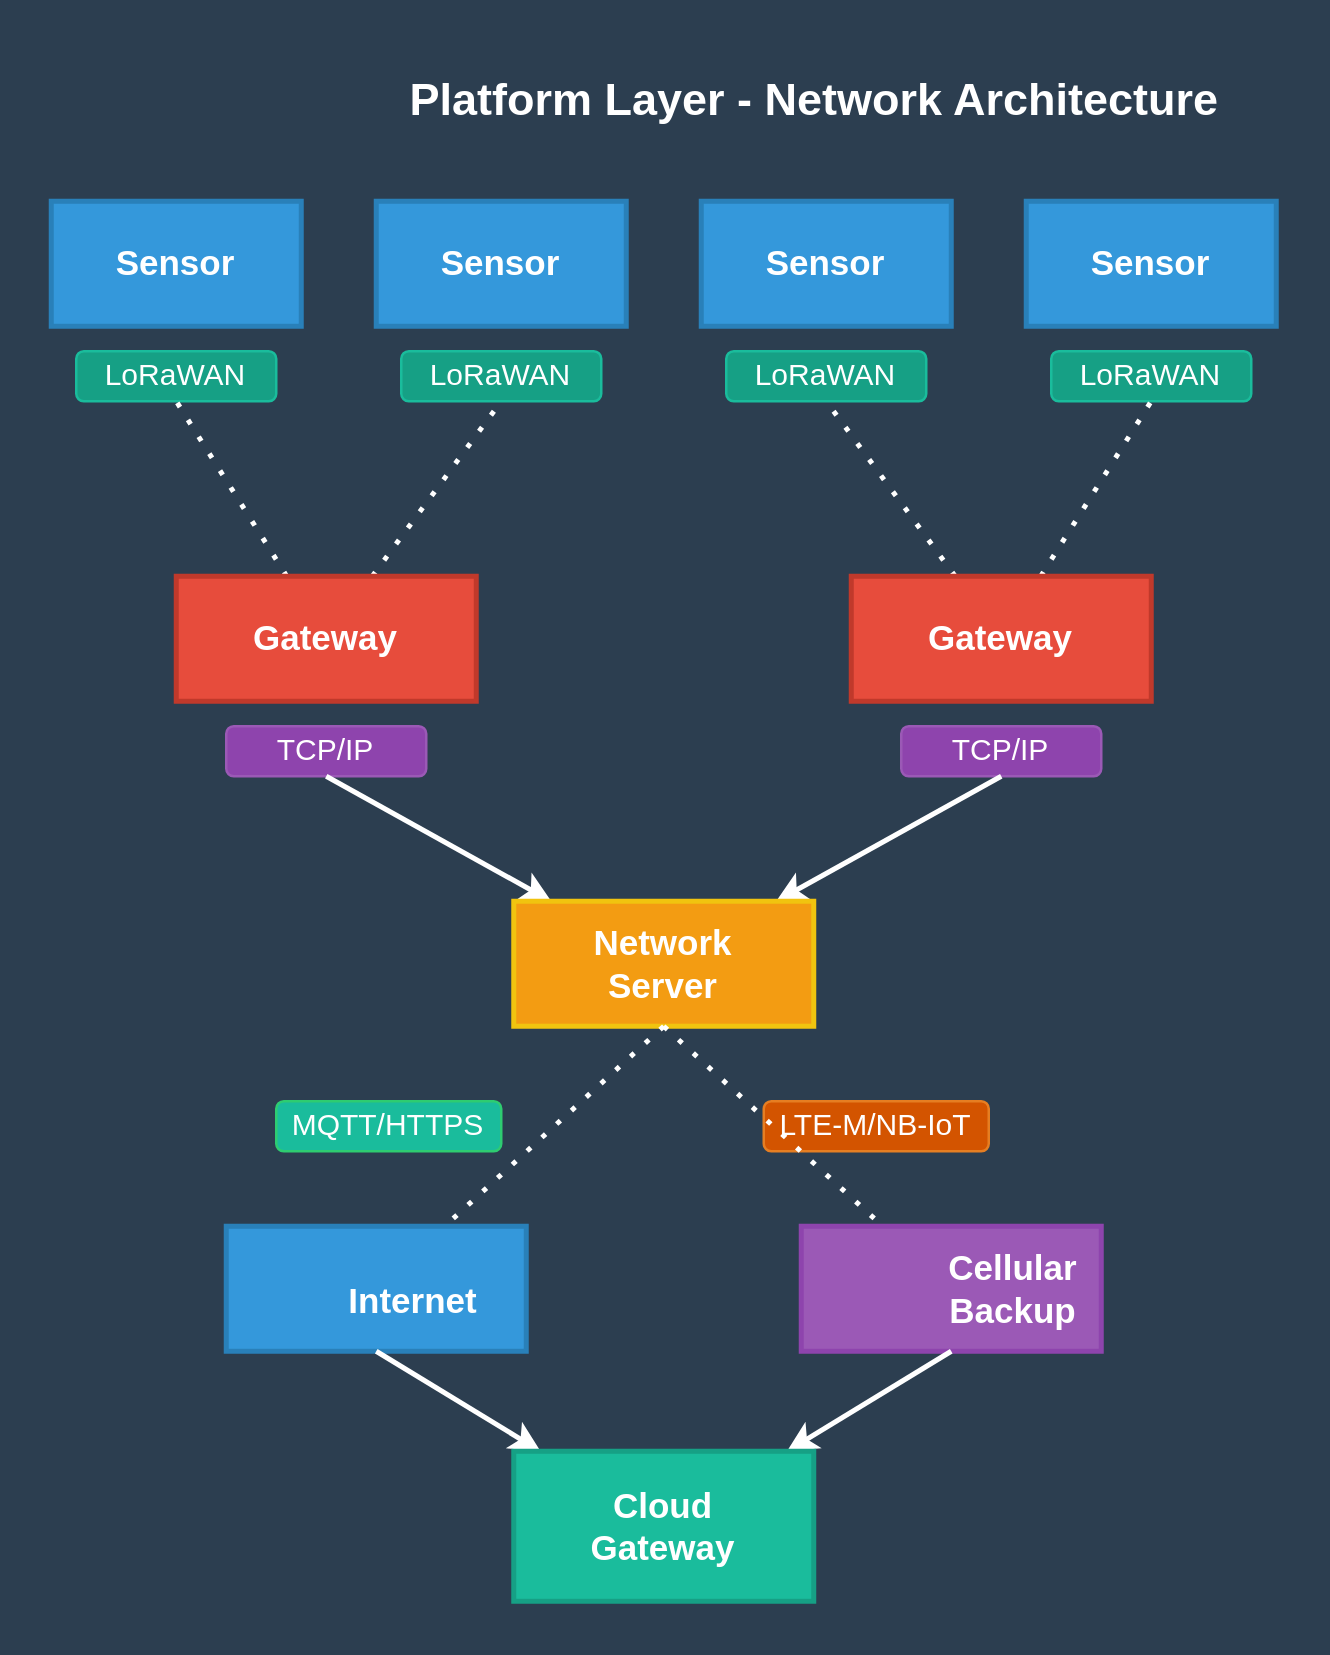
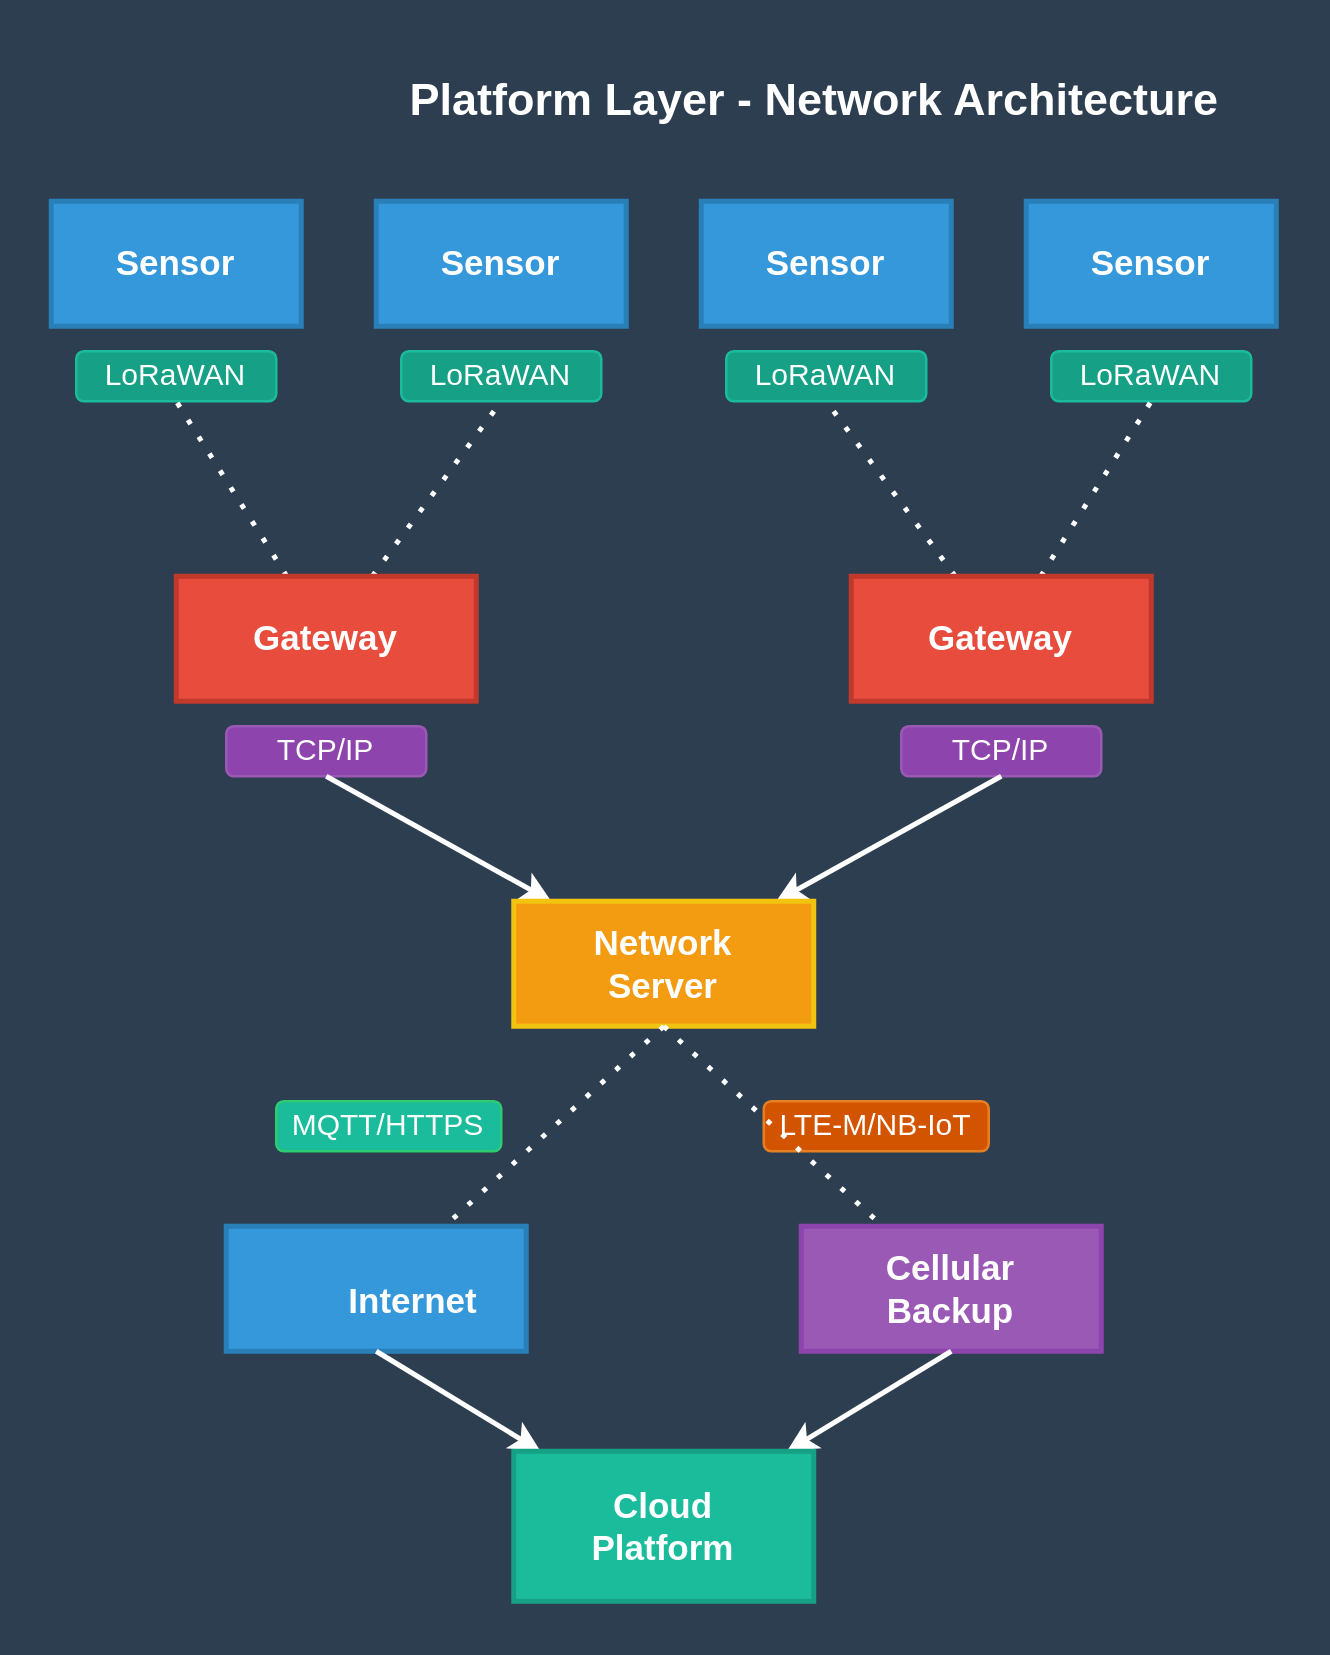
  <mxCell id="0" />
  <mxCell id="1" parent="0" />
  <mxCell id="2" value="&lt;font style=&quot;font-size: 18px;&quot; color=&quot;#FFFFFF&quot;&gt;&lt;b&gt;Platform Layer - Network Architecture&lt;/b&gt;&lt;/font&gt;" style="text;html=1;align=center;verticalAlign=middle;resizable=0;points=[];autosize=1;strokeColor=none;fillColor=none;" vertex="1" parent="1"><mxGeometry x="155" y="20" width="340" height="40" as="geometry" /></mxCell>
  <mxCell id="3" value="" style="rounded=0;whiteSpace=wrap;html=1;fillColor=#3498DB;strokeColor=#2980B9;fontColor=#FFFFFF;strokeWidth=2;" vertex="1" parent="1"><mxGeometry x="20" y="80" width="100" height="50" as="geometry" /></mxCell>
  <mxCell id="4" value="&lt;font style=&quot;font-size: 14px;&quot; color=&quot;#FFFFFF&quot;&gt;&lt;b&gt;Sensor&lt;/b&gt;&lt;/font&gt;" style="text;html=1;strokeColor=none;fillColor=none;align=center;verticalAlign=middle;whiteSpace=wrap;rounded=0;" vertex="1" parent="1"><mxGeometry x="40" y="90" width="60" height="30" as="geometry" /></mxCell>
  <mxCell id="5" value="" style="rounded=0;whiteSpace=wrap;html=1;fillColor=#3498DB;strokeColor=#2980B9;fontColor=#FFFFFF;strokeWidth=2;" vertex="1" parent="1"><mxGeometry x="150" y="80" width="100" height="50" as="geometry" /></mxCell>
  <mxCell id="6" value="&lt;font style=&quot;font-size: 14px;&quot; color=&quot;#FFFFFF&quot;&gt;&lt;b&gt;Sensor&lt;/b&gt;&lt;/font&gt;" style="text;html=1;strokeColor=none;fillColor=none;align=center;verticalAlign=middle;whiteSpace=wrap;rounded=0;" vertex="1" parent="1"><mxGeometry x="170" y="90" width="60" height="30" as="geometry" /></mxCell>
  <mxCell id="7" value="" style="rounded=0;whiteSpace=wrap;html=1;fillColor=#3498DB;strokeColor=#2980B9;fontColor=#FFFFFF;strokeWidth=2;" vertex="1" parent="1"><mxGeometry x="280" y="80" width="100" height="50" as="geometry" /></mxCell>
  <mxCell id="8" value="&lt;font style=&quot;font-size: 14px;&quot; color=&quot;#FFFFFF&quot;&gt;&lt;b&gt;Sensor&lt;/b&gt;&lt;/font&gt;" style="text;html=1;strokeColor=none;fillColor=none;align=center;verticalAlign=middle;whiteSpace=wrap;rounded=0;" vertex="1" parent="1"><mxGeometry x="300" y="90" width="60" height="30" as="geometry" /></mxCell>
  <mxCell id="9" value="" style="rounded=0;whiteSpace=wrap;html=1;fillColor=#3498DB;strokeColor=#2980B9;fontColor=#FFFFFF;strokeWidth=2;" vertex="1" parent="1"><mxGeometry x="410" y="80" width="100" height="50" as="geometry" /></mxCell>
  <mxCell id="10" value="&lt;font style=&quot;font-size: 14px;&quot; color=&quot;#FFFFFF&quot;&gt;&lt;b&gt;Sensor&lt;/b&gt;&lt;/font&gt;" style="text;html=1;strokeColor=none;fillColor=none;align=center;verticalAlign=middle;whiteSpace=wrap;rounded=0;" vertex="1" parent="1"><mxGeometry x="430" y="90" width="60" height="30" as="geometry" /></mxCell>
  <mxCell id="11" value="LoRaWAN" style="rounded=1;whiteSpace=wrap;html=1;fillColor=#16A085;strokeColor=#1ABC9C;fontColor=#FFFFFF;" vertex="1" parent="1"><mxGeometry x="30" y="140" width="80" height="20" as="geometry" /></mxCell>
  <mxCell id="12" value="LoRaWAN" style="rounded=1;whiteSpace=wrap;html=1;fillColor=#16A085;strokeColor=#1ABC9C;fontColor=#FFFFFF;" vertex="1" parent="1"><mxGeometry x="160" y="140" width="80" height="20" as="geometry" /></mxCell>
  <mxCell id="13" value="LoRaWAN" style="rounded=1;whiteSpace=wrap;html=1;fillColor=#16A085;strokeColor=#1ABC9C;fontColor=#FFFFFF;" vertex="1" parent="1"><mxGeometry x="290" y="140" width="80" height="20" as="geometry" /></mxCell>
  <mxCell id="14" value="LoRaWAN" style="rounded=1;whiteSpace=wrap;html=1;fillColor=#16A085;strokeColor=#1ABC9C;fontColor=#FFFFFF;" vertex="1" parent="1"><mxGeometry x="420" y="140" width="80" height="20" as="geometry" /></mxCell>
  <mxCell id="15" value="" style="endArrow=none;dashed=1;html=1;dashPattern=1 3;strokeWidth=2;rounded=0;fontColor=#FFFFFF;strokeColor=#FFFFFF;entryX=0.5;entryY=1;entryDx=0;entryDy=0;" edge="1" parent="1" source="17" target="11"><mxGeometry width="50" height="50" relative="1" as="geometry"><mxPoint x="70" y="230" as="sourcePoint" /><mxPoint x="330" y="270" as="targetPoint" /></mxGeometry></mxCell>
  <mxCell id="16" value="" style="endArrow=none;dashed=1;html=1;dashPattern=1 3;strokeWidth=2;rounded=0;fontColor=#FFFFFF;strokeColor=#FFFFFF;entryX=0.5;entryY=1;entryDx=0;entryDy=0;" edge="1" parent="1" source="17" target="12"><mxGeometry width="50" height="50" relative="1" as="geometry"><mxPoint x="120.63" y="230" as="sourcePoint" /><mxPoint x="159.37" y="170" as="targetPoint" /></mxGeometry></mxCell>
  <mxCell id="17" value="" style="rounded=0;whiteSpace=wrap;html=1;fillColor=#E74C3C;strokeColor=#C0392B;fontColor=#FFFFFF;strokeWidth=2;" vertex="1" parent="1"><mxGeometry x="70" y="230" width="120" height="50" as="geometry" /></mxCell>
  <mxCell id="18" value="&lt;font style=&quot;font-size: 14px;&quot; color=&quot;#FFFFFF&quot;&gt;&lt;b&gt;Gateway&lt;/b&gt;&lt;/font&gt;" style="text;html=1;strokeColor=none;fillColor=none;align=center;verticalAlign=middle;whiteSpace=wrap;rounded=0;" vertex="1" parent="1"><mxGeometry x="100" y="240" width="60" height="30" as="geometry" /></mxCell>
  <mxCell id="19" value="" style="endArrow=none;dashed=1;html=1;dashPattern=1 3;strokeWidth=2;rounded=0;fontColor=#FFFFFF;strokeColor=#FFFFFF;entryX=0.5;entryY=1;entryDx=0;entryDy=0;" edge="1" parent="1" source="21" target="13"><mxGeometry width="50" height="50" relative="1" as="geometry"><mxPoint x="330" y="230" as="sourcePoint" /><mxPoint x="330" y="170" as="targetPoint" /></mxGeometry></mxCell>
  <mxCell id="20" value="" style="endArrow=none;dashed=1;html=1;dashPattern=1 3;strokeWidth=2;rounded=0;fontColor=#FFFFFF;strokeColor=#FFFFFF;entryX=0.5;entryY=1;entryDx=0;entryDy=0;" edge="1" parent="1" source="21" target="14"><mxGeometry width="50" height="50" relative="1" as="geometry"><mxPoint x="370" y="230" as="sourcePoint" /><mxPoint x="420" y="170" as="targetPoint" /></mxGeometry></mxCell>
  <mxCell id="21" value="" style="rounded=0;whiteSpace=wrap;html=1;fillColor=#E74C3C;strokeColor=#C0392B;fontColor=#FFFFFF;strokeWidth=2;" vertex="1" parent="1"><mxGeometry x="340" y="230" width="120" height="50" as="geometry" /></mxCell>
  <mxCell id="22" value="&lt;font style=&quot;font-size: 14px;&quot; color=&quot;#FFFFFF&quot;&gt;&lt;b&gt;Gateway&lt;/b&gt;&lt;/font&gt;" style="text;html=1;strokeColor=none;fillColor=none;align=center;verticalAlign=middle;whiteSpace=wrap;rounded=0;" vertex="1" parent="1"><mxGeometry x="370" y="240" width="60" height="30" as="geometry" /></mxCell>
  <mxCell id="23" value="TCP/IP" style="rounded=1;whiteSpace=wrap;html=1;fillColor=#8E44AD;strokeColor=#9B59B6;fontColor=#FFFFFF;" vertex="1" parent="1"><mxGeometry x="90" y="290" width="80" height="20" as="geometry" /></mxCell>
  <mxCell id="24" value="TCP/IP" style="rounded=1;whiteSpace=wrap;html=1;fillColor=#8E44AD;strokeColor=#9B59B6;fontColor=#FFFFFF;" vertex="1" parent="1"><mxGeometry x="360" y="290" width="80" height="20" as="geometry" /></mxCell>
  <mxCell id="25" value="" style="endArrow=classic;html=1;rounded=0;fontColor=#FFFFFF;strokeColor=#FFFFFF;strokeWidth=2;exitX=0.5;exitY=1;exitDx=0;exitDy=0;" edge="1" parent="1" source="23" target="27"><mxGeometry width="50" height="50" relative="1" as="geometry"><mxPoint x="280" y="330" as="sourcePoint" /><mxPoint x="190" y="360" as="targetPoint" /></mxGeometry></mxCell>
  <mxCell id="26" value="" style="endArrow=classic;html=1;rounded=0;fontColor=#FFFFFF;strokeColor=#FFFFFF;strokeWidth=2;exitX=0.5;exitY=1;exitDx=0;exitDy=0;" edge="1" parent="1" source="24" target="27"><mxGeometry width="50" height="50" relative="1" as="geometry"><mxPoint x="140" y="320" as="sourcePoint" /><mxPoint x="290" y="360" as="targetPoint" /></mxGeometry></mxCell>
  <mxCell id="27" value="" style="rounded=0;whiteSpace=wrap;html=1;fillColor=#F39C12;strokeColor=#F1C40F;fontColor=#FFFFFF;strokeWidth=2;" vertex="1" parent="1"><mxGeometry x="205" y="360" width="120" height="50" as="geometry" /></mxCell>
  <mxCell id="28" value="&lt;font style=&quot;font-size: 14px;&quot; color=&quot;#FFFFFF&quot;&gt;&lt;b&gt;Network Server&lt;/b&gt;&lt;/font&gt;" style="text;html=1;strokeColor=none;fillColor=none;align=center;verticalAlign=middle;whiteSpace=wrap;rounded=0;" vertex="1" parent="1"><mxGeometry x="235" y="370" width="60" height="30" as="geometry" /></mxCell>
  <mxCell id="29" value="MQTT/HTTPS" style="rounded=1;whiteSpace=wrap;html=1;fillColor=#1abc9c;strokeColor=#2ECC71;fontColor=#FFFFFF;" vertex="1" parent="1"><mxGeometry x="110" y="440" width="90" height="20" as="geometry" /></mxCell>
  <mxCell id="30" value="LTE-M/NB-IoT" style="rounded=1;whiteSpace=wrap;html=1;fillColor=#D35400;strokeColor=#E67E22;fontColor=#FFFFFF;" vertex="1" parent="1"><mxGeometry x="305" y="440" width="90" height="20" as="geometry" /></mxCell>
  <mxCell id="31" value="" style="endArrow=none;dashed=1;html=1;dashPattern=1 3;strokeWidth=2;rounded=0;fontColor=#FFFFFF;strokeColor=#FFFFFF;exitX=0.5;exitY=1;exitDx=0;exitDy=0;" edge="1" parent="1" source="27" target="33"><mxGeometry width="50" height="50" relative="1" as="geometry"><mxPoint x="280" y="440" as="sourcePoint" /><mxPoint x="130" y="490" as="targetPoint" /></mxGeometry></mxCell>
  <mxCell id="32" value="" style="endArrow=none;dashed=1;html=1;dashPattern=1 3;strokeWidth=2;rounded=0;fontColor=#FFFFFF;strokeColor=#FFFFFF;exitX=0.5;exitY=1;exitDx=0;exitDy=0;" edge="1" parent="1" source="27" target="35"><mxGeometry width="50" height="50" relative="1" as="geometry"><mxPoint x="275" y="420" as="sourcePoint" /><mxPoint x="370" y="490" as="targetPoint" /></mxGeometry></mxCell>
  <mxCell id="33" value="" style="rounded=0;whiteSpace=wrap;html=1;fillColor=#3498DB;strokeColor=#2980B9;fontColor=#FFFFFF;strokeWidth=2;" vertex="1" parent="1"><mxGeometry x="90" y="490" width="120" height="50" as="geometry" /></mxCell>
  <mxCell id="34" value="&lt;font style=&quot;font-size: 14px;&quot; color=&quot;#FFFFFF&quot;&gt;&lt;b&gt;Internet&lt;/b&gt;&lt;/font&gt;" style="text;html=1;strokeColor=none;fillColor=none;align=center;verticalAlign=middle;whiteSpace=wrap;rounded=0;" vertex="1" parent="1"><mxGeometry x="135" y="505" width="60" height="30" as="geometry" /></mxCell>
  <mxCell id="35" value="" style="rounded=0;whiteSpace=wrap;html=1;fillColor=#9B59B6;strokeColor=#8E44AD;fontColor=#FFFFFF;strokeWidth=2;" vertex="1" parent="1"><mxGeometry x="320" y="490" width="120" height="50" as="geometry" /></mxCell>
- <mxCell id="36" value="&lt;font style=&quot;font-size: 14px;&quot; color=&quot;#FFFFFF&quot;&gt;&lt;b&gt;Cellular&lt;br&gt;Backup&lt;/b&gt;&lt;/font&gt;" style="text;html=1;strokeColor=none;fillColor=none;align=center;verticalAlign=middle;whiteSpace=wrap;rounded=0;" vertex="1" parent="1"><mxGeometry x="375" y="500" width="60" height="30" as="geometry" /></mxCell>
+ <mxCell id="36" value="&lt;font style=&quot;font-size: 14px;&quot; color=&quot;#FFFFFF&quot;&gt;&lt;b&gt;Cellular&lt;br&gt;Backup&lt;/b&gt;&lt;/font&gt;" style="text;html=1;strokeColor=none;fillColor=none;align=center;verticalAlign=middle;whiteSpace=wrap;rounded=0;" vertex="1" parent="1"><mxGeometry x="350" y="500" width="60" height="30" as="geometry" /></mxCell>
  <mxCell id="37" value="" style="endArrow=classic;html=1;rounded=0;fontColor=#FFFFFF;strokeColor=#FFFFFF;strokeWidth=2;exitX=0.5;exitY=1;exitDx=0;exitDy=0;" edge="1" parent="1" source="33" target="39"><mxGeometry width="50" height="50" relative="1" as="geometry"><mxPoint x="280" y="520" as="sourcePoint" /><mxPoint x="230" y="580" as="targetPoint" /></mxGeometry></mxCell>
  <mxCell id="38" value="" style="endArrow=classic;html=1;rounded=0;fontColor=#FFFFFF;strokeColor=#FFFFFF;strokeWidth=2;exitX=0.5;exitY=1;exitDx=0;exitDy=0;" edge="1" parent="1" source="35" target="39"><mxGeometry width="50" height="50" relative="1" as="geometry"><mxPoint x="170" y="550" as="sourcePoint" /><mxPoint x="290" y="580" as="targetPoint" /></mxGeometry></mxCell>
  <mxCell id="39" value="" style="rounded=0;whiteSpace=wrap;html=1;fillColor=#1ABC9C;strokeColor=#16A085;fontColor=#FFFFFF;strokeWidth=2;" vertex="1" parent="1"><mxGeometry x="205" y="580" width="120" height="60" as="geometry" /></mxCell>
- <mxCell id="40" value="&lt;font style=&quot;font-size: 14px;&quot; color=&quot;#FFFFFF&quot;&gt;&lt;b&gt;Cloud&lt;br&gt;Gateway&lt;/b&gt;&lt;/font&gt;" style="text;html=1;strokeColor=none;fillColor=none;align=center;verticalAlign=middle;whiteSpace=wrap;rounded=0;" vertex="1" parent="1"><mxGeometry x="235" y="595" width="60" height="30" as="geometry" /></mxCell>
+ <mxCell id="40" value="&lt;font style=&quot;font-size: 14px;&quot; color=&quot;#FFFFFF&quot;&gt;&lt;b&gt;Cloud&lt;br&gt;Platform&lt;/b&gt;&lt;/font&gt;" style="text;html=1;strokeColor=none;fillColor=none;align=center;verticalAlign=middle;whiteSpace=wrap;rounded=0;" vertex="1" parent="1"><mxGeometry x="235" y="595" width="60" height="30" as="geometry" /></mxCell>
